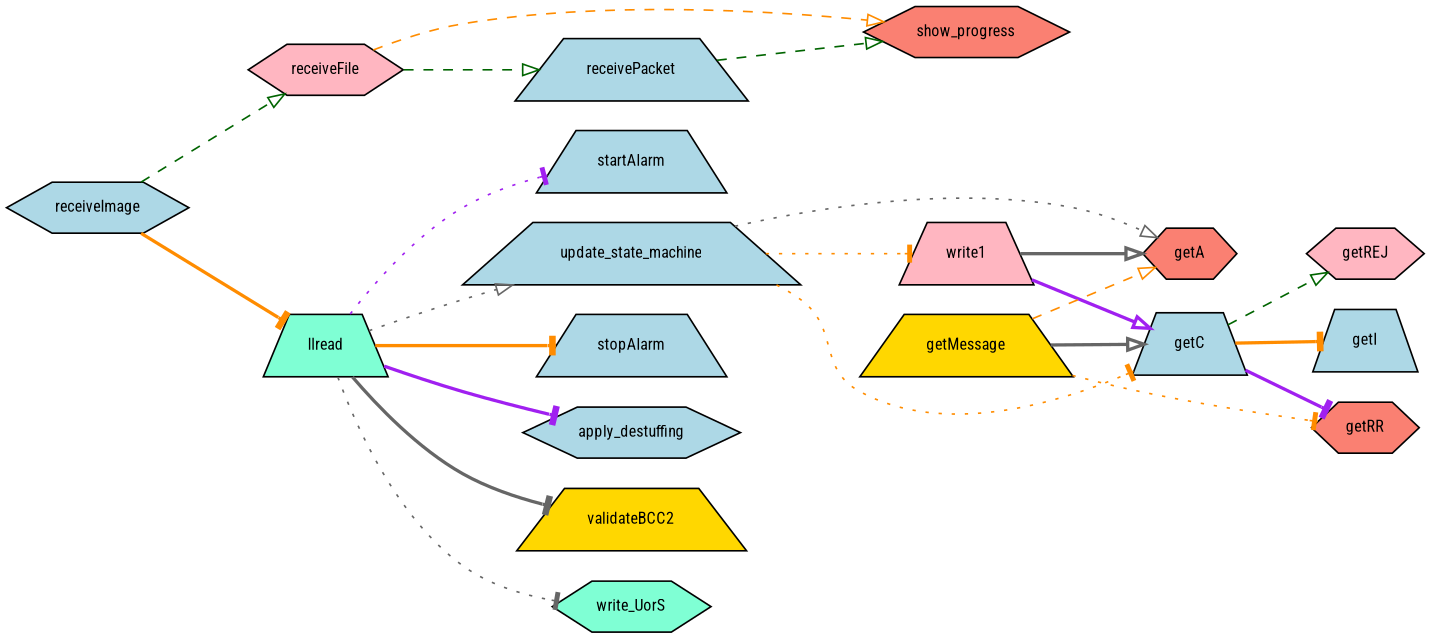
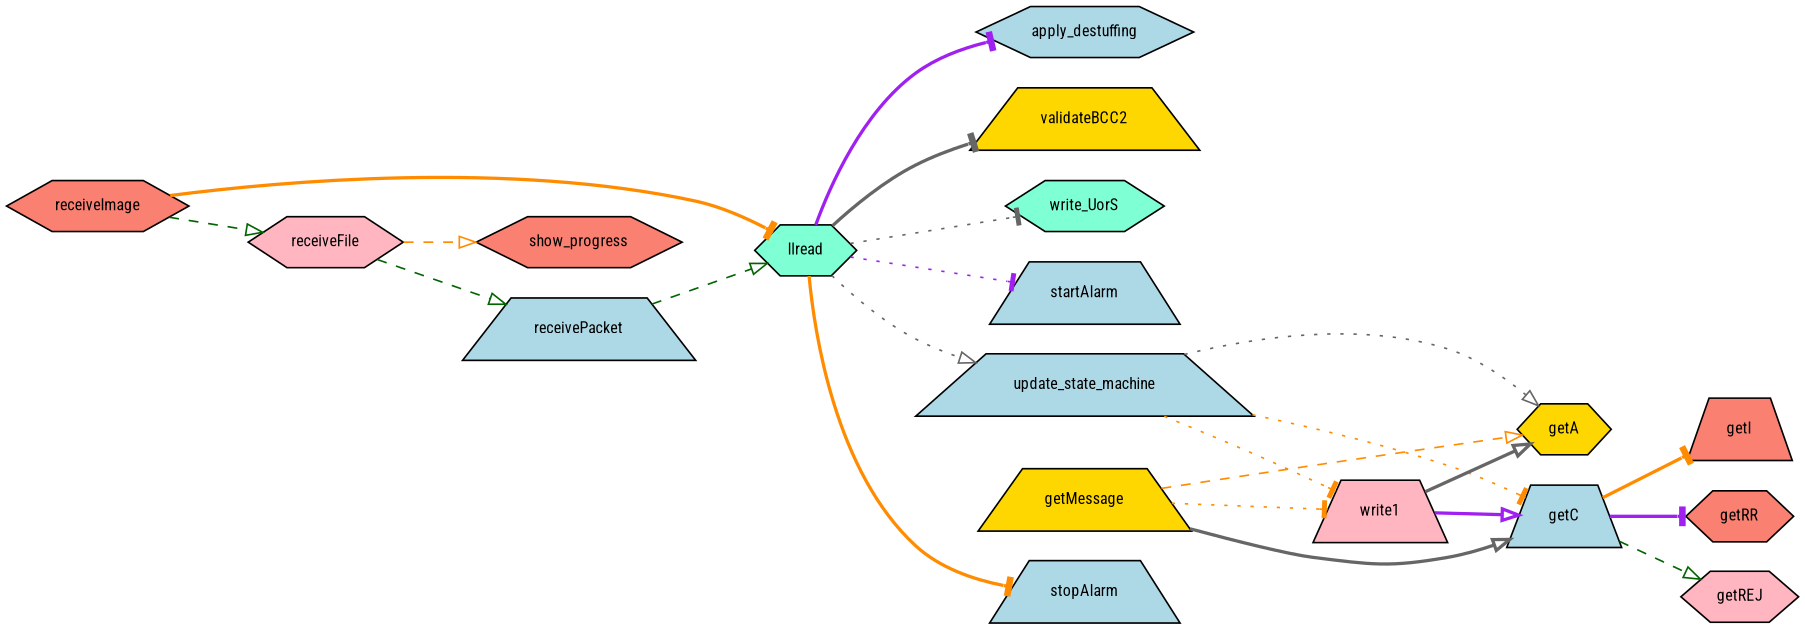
  digraph {
    fontname="Roboto Condensed"
    rankdir=LR
    node [color=black fillcolor=lightblue fontname="Roboto Condensed" fontsize=10 shape=hexagon style=filled]
    edge [arrowhead=onormal color=darkorange fontname="Roboto Condensed" fontsize=10 labelfontname=Helvetica labelfontsize=10 style=bold]
-   n1 [fontcolor=black height=0.2 label=receiveImage width=0.4]
+   n1 [fillcolor=salmon fontcolor=black height=0.2 label=receiveImage width=0.4]
    n2 [fillcolor=lightpink height=0.2 label=receiveFile width=0.4]
-   n3 [fillcolor=aquamarine height=0.2 label=llread shape=trapezium width=0.4]
+   n3 [fillcolor=aquamarine height=0.2 label=llread width=0.4]
    n4 [height=0.2 label=receivePacket shape=trapezium width=0.4]
    n5 [fillcolor=salmon height=0.2 label=show_progress width=0.4]
    n6 [height=0.2 label=startAlarm shape=trapezium width=0.4]
    n7 [height=0.2 label=update_state_machine shape=trapezium width=0.4]
    n8 [height=0.2 label=stopAlarm shape=trapezium width=0.4]
    n9 [height=0.2 label=apply_destuffing width=0.4]
    n10 [fillcolor=gold height=0.2 label=validateBCC2 shape=trapezium width=0.4]
    n11 [fillcolor=aquamarine height=0.2 label=write_UorS width=0.4]
-   n12 [fillcolor=salmon height=0.2 label=getA width=0.4]
+   n12 [fillcolor=gold height=0.2 label=getA width=0.4]
    n13 [height=0.2 label=getC shape=trapezium width=0.4]
    n14 [fillcolor=lightpink height=0.2 label=write1 shape=trapezium width=0.4]
-   n15 [height=0.2 label=getI shape=trapezium width=0.4]
+   n15 [fillcolor=salmon height=0.2 label=getI shape=trapezium width=0.4]
    n16 [fillcolor=salmon height=0.2 label=getRR width=0.4]
    n17 [fillcolor=lightpink height=0.2 label=getREJ width=0.4]
    n18 [fillcolor=gold height=0.2 label=getMessage shape=trapezium width=0.4]
    n1 -> n2 [color=darkgreen style=dashed]
    n1 -> n3 [arrowhead=tee]
    n2 -> n4 [color=darkgreen style=dashed]
    n2 -> n5 [style=dashed]
    n3 -> n6 [arrowhead=tee color=purple style=dotted]
    n3 -> n7 [color=gray40 style=dotted]
    n3 -> n8 [arrowhead=tee]
    n3 -> n9 [arrowhead=tee color=purple]
    n3 -> n10 [arrowhead=tee color=gray40]
    n3 -> n11 [arrowhead=tee color=gray40 style=dotted]
-   n4 -> n5 [color=darkgreen style=dashed]
+   n4 -> n3 [color=darkgreen style=dashed]
    n7 -> n12 [color=gray40 style=dotted]
    n7 -> n13 [arrowhead=tee style=dotted]
    n7 -> n14 [arrowhead=tee style=dotted]
    n13 -> n15 [arrowhead=tee]
    n13 -> n16 [arrowhead=tee color=purple]
    n13 -> n17 [color=darkgreen style=dashed]
    n14 -> n12 [color=gray40]
    n14 -> n13 [color=purple]
    n18 -> n12 [style=dashed]
    n18 -> n13 [color=gray40]
-   n18 -> n16 [arrowhead=tee style=dotted]
+   n18 -> n14 [arrowhead=tee style=dotted]
  }
